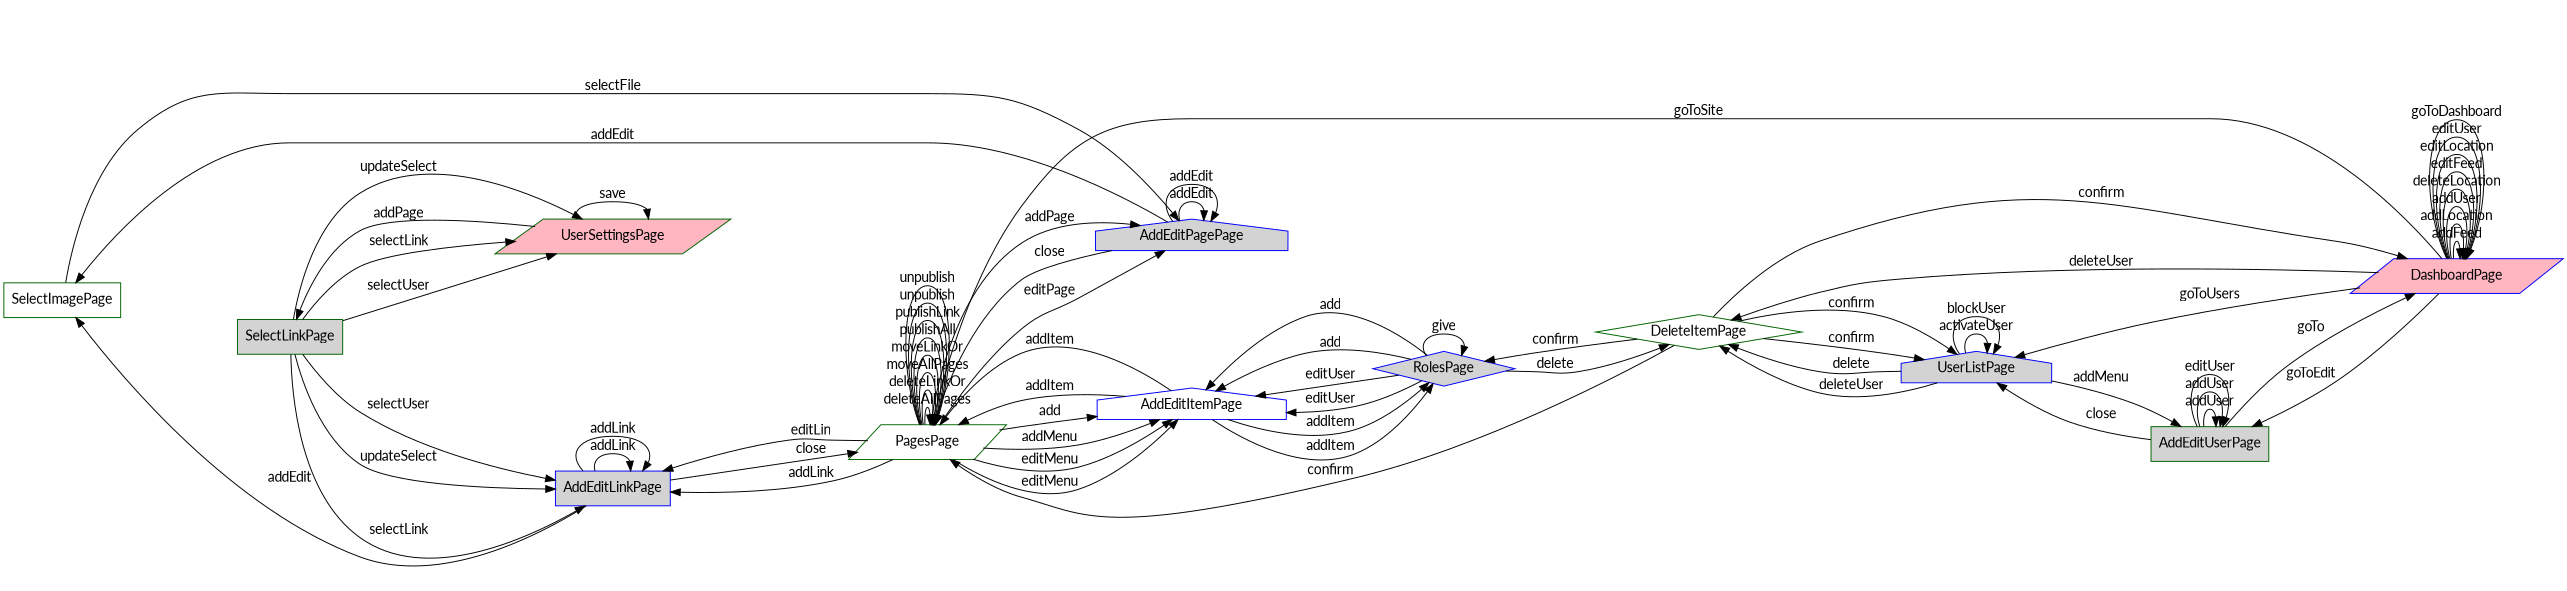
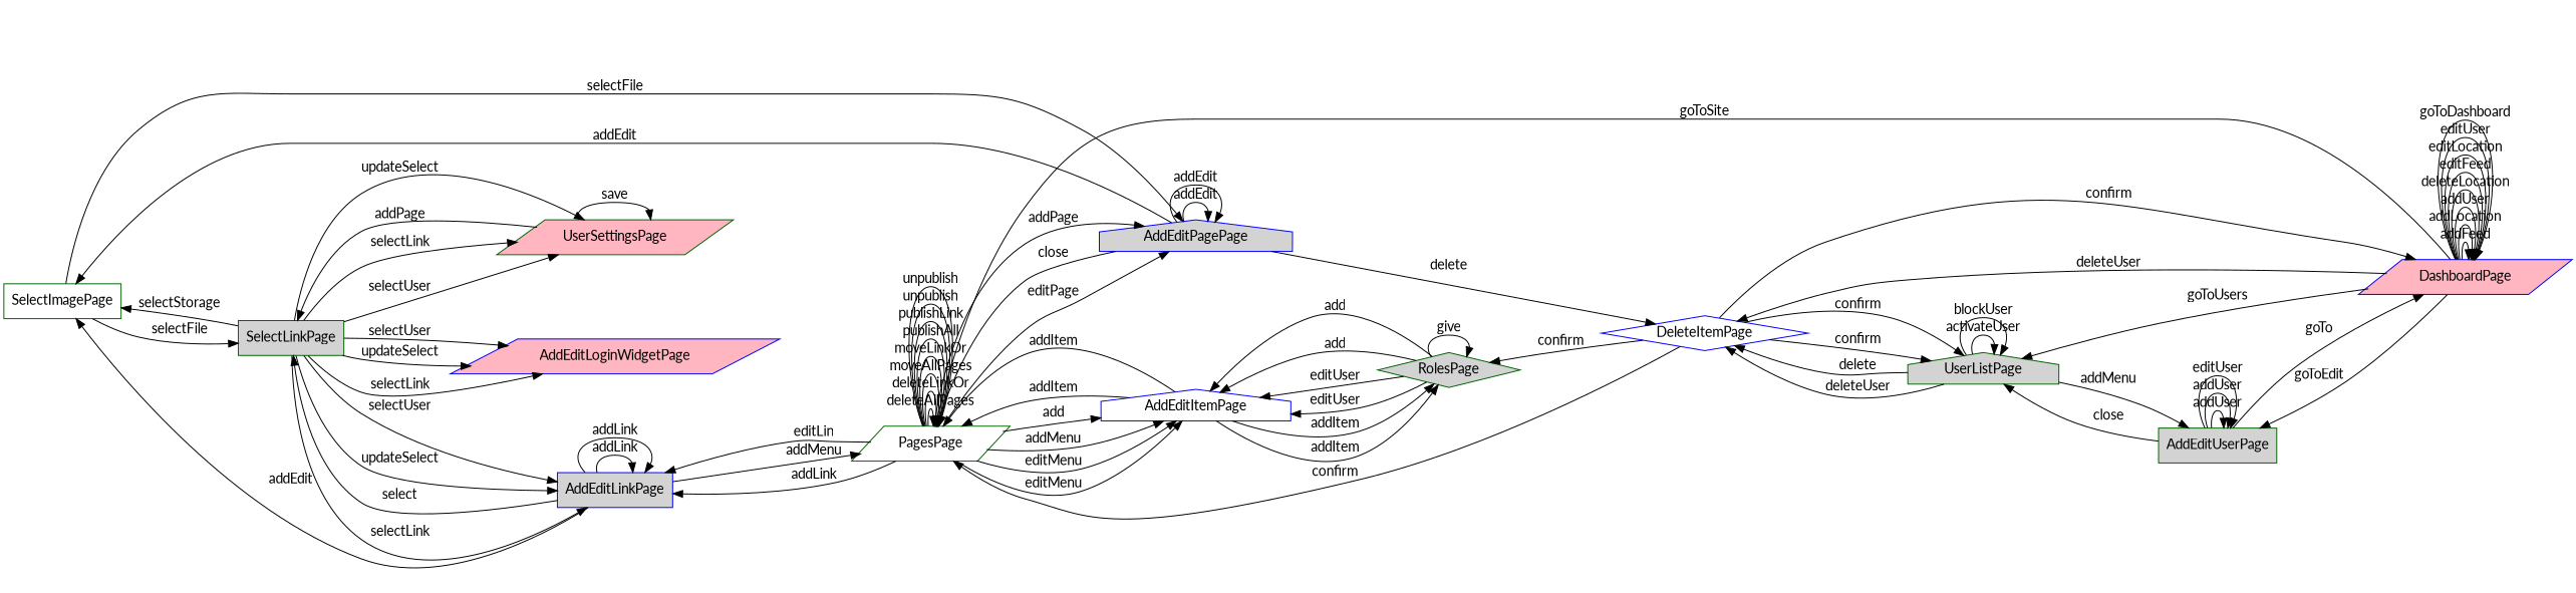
  digraph {
    fontname=Lato
    rankdir=LR
    node [color=darkgreen fillcolor=lightgrey fontname=Lato shape=box style=filled]
    edge [fontname=Lato]
    SelectImagePage [fillcolor=white]
    SelectLinkPage
    UserSettingsPage [fillcolor=lightpink shape=parallelogram]
    AddEditLinkPage [color=blue]
+   AddEditLoginWidgetPage [color=blue fillcolor=lightpink shape=parallelogram]
    AddEditPagePage [color=blue shape=house]
    PagesPage [fillcolor=white shape=parallelogram]
-   DeleteItemPage [fillcolor=white shape=diamond]
+   DeleteItemPage [color=blue fillcolor=white shape=diamond]
    DashboardPage [color=blue fillcolor=lightpink shape=parallelogram]
-   UserListPage [color=blue shape=house]
-   RolesPage [color=blue shape=diamond]
+   UserListPage [shape=house]
+   RolesPage [shape=diamond]
    AddEditUserPage
    AddEditItemPage [color=blue fillcolor=white shape=house]
+   SelectImagePage -> SelectLinkPage [label=selectFile]
    SelectImagePage -> AddEditPagePage [label=selectFile]
+   SelectLinkPage -> SelectImagePage [label=selectStorage]
    SelectLinkPage -> UserSettingsPage [label=selectLink]
    SelectLinkPage -> UserSettingsPage [label=selectUser]
    SelectLinkPage -> UserSettingsPage [label=updateSelect]
    SelectLinkPage -> AddEditLinkPage [label=selectLink]
    SelectLinkPage -> AddEditLinkPage [label=selectUser]
    SelectLinkPage -> AddEditLinkPage [label=updateSelect]
+   SelectLinkPage -> AddEditLoginWidgetPage [label=selectLink]
+   SelectLinkPage -> AddEditLoginWidgetPage [label=selectUser]
+   SelectLinkPage -> AddEditLoginWidgetPage [label=updateSelect]
    UserSettingsPage -> SelectLinkPage [label=addPage]
    UserSettingsPage -> UserSettingsPage [label=save]
    AddEditLinkPage -> SelectImagePage [label=addEdit]
+   AddEditLinkPage -> SelectLinkPage [label=select]
    AddEditLinkPage -> AddEditLinkPage [label=addLink]
    AddEditLinkPage -> AddEditLinkPage [label=addLink]
-   AddEditLinkPage -> PagesPage [label=close]
+   AddEditLinkPage -> PagesPage [label=addMenu]
    AddEditPagePage -> SelectImagePage [label=addEdit]
    AddEditPagePage -> AddEditPagePage [label=addEdit]
    AddEditPagePage -> AddEditPagePage [label=addEdit]
    AddEditPagePage -> PagesPage [label=close]
    PagesPage -> AddEditLinkPage [label=addLink]
    PagesPage -> AddEditLinkPage [label=editLin]
    PagesPage -> AddEditPagePage [label=addPage]
    PagesPage -> AddEditPagePage [label=editPage]
    PagesPage -> PagesPage [label=deleteAllPages]
    PagesPage -> PagesPage [label=deleteLinkOr]
    PagesPage -> PagesPage [label=moveAllPages]
    PagesPage -> PagesPage [label=moveLinkOr]
    PagesPage -> PagesPage [label=publishAll]
    PagesPage -> PagesPage [label=publishLink]
    PagesPage -> PagesPage [label=unpublish]
    PagesPage -> PagesPage [label=unpublish]
    PagesPage -> AddEditItemPage [label=add]
    PagesPage -> AddEditItemPage [label=addMenu]
    PagesPage -> AddEditItemPage [label=editMenu]
    PagesPage -> AddEditItemPage [label=editMenu]
    DeleteItemPage -> PagesPage [label=confirm]
    DeleteItemPage -> DashboardPage [label=confirm]
    DeleteItemPage -> UserListPage [label=confirm]
    DeleteItemPage -> UserListPage [label=confirm]
    DeleteItemPage -> RolesPage [label=confirm]
    DashboardPage -> PagesPage [label=goToSite]
    DashboardPage -> DeleteItemPage [label=deleteUser]
    DashboardPage -> DashboardPage [label=addFeed]
    DashboardPage -> DashboardPage [label=addLocation]
    DashboardPage -> DashboardPage [label=addUser]
    DashboardPage -> DashboardPage [label=deleteLocation]
    DashboardPage -> DashboardPage [label=editFeed]
    DashboardPage -> DashboardPage [label=editLocation]
    DashboardPage -> DashboardPage [label=editUser]
    DashboardPage -> DashboardPage [label=goToDashboard]
    DashboardPage -> UserListPage [label=goToUsers]
    DashboardPage -> AddEditUserPage [label=goToEdit]
    UserListPage -> DeleteItemPage [label=delete]
    UserListPage -> DeleteItemPage [label=deleteUser]
    UserListPage -> UserListPage [label=activateUser]
    UserListPage -> UserListPage [label=blockUser]
    UserListPage -> AddEditUserPage [label=addMenu]
-   RolesPage -> DeleteItemPage [label=delete]
+   AddEditPagePage -> DeleteItemPage [label=delete]
    RolesPage -> RolesPage [label=give]
    RolesPage -> AddEditItemPage [label=add]
    RolesPage -> AddEditItemPage [label=add]
    RolesPage -> AddEditItemPage [label=editUser]
    RolesPage -> AddEditItemPage [label=editUser]
    AddEditUserPage -> DashboardPage [label=goTo]
    AddEditUserPage -> UserListPage [label=close]
    AddEditUserPage -> AddEditUserPage [label=addUser]
    AddEditUserPage -> AddEditUserPage [label=addUser]
    AddEditUserPage -> AddEditUserPage [label=editUser]
    AddEditItemPage -> PagesPage [label=addItem]
    AddEditItemPage -> PagesPage [label=addItem]
    AddEditItemPage -> RolesPage [label=addItem]
    AddEditItemPage -> RolesPage [label=addItem]
  }
